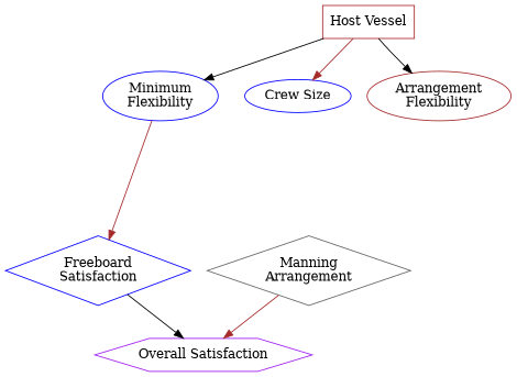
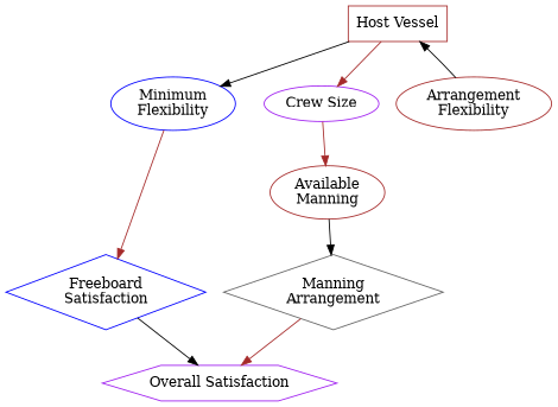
  digraph {
    node [color=brown]
    edge [color=black]
    n1 [label="Host Vessel" shape=box]
    n2 [color=blue label="Minimum\nFlexibility"]
-   n3 [color=blue label="Crew Size"]
+   n3 [color=purple label="Crew Size"]
    n4 [label="Arrangement\nFlexibility"]
    n5 [color=blue label="Freeboard\nSatisfaction" shape=diamond]
+   n6 [label="Available\nManning"]
    n7 [color=purple label="Overall Satisfaction" shape=hexagon]
    n8 [color=gray40 label="Manning\nArrangement" shape=diamond]
    n1 -> n2
    n1 -> n3 [color=brown]
-   n1 -> n4
+   n4 -> n1
    n2 -> n5 [color=brown]
+   n3 -> n6 [color=brown]
    n5 -> n7
+   n6 -> n8
    n8 -> n7 [color=brown]
  }
